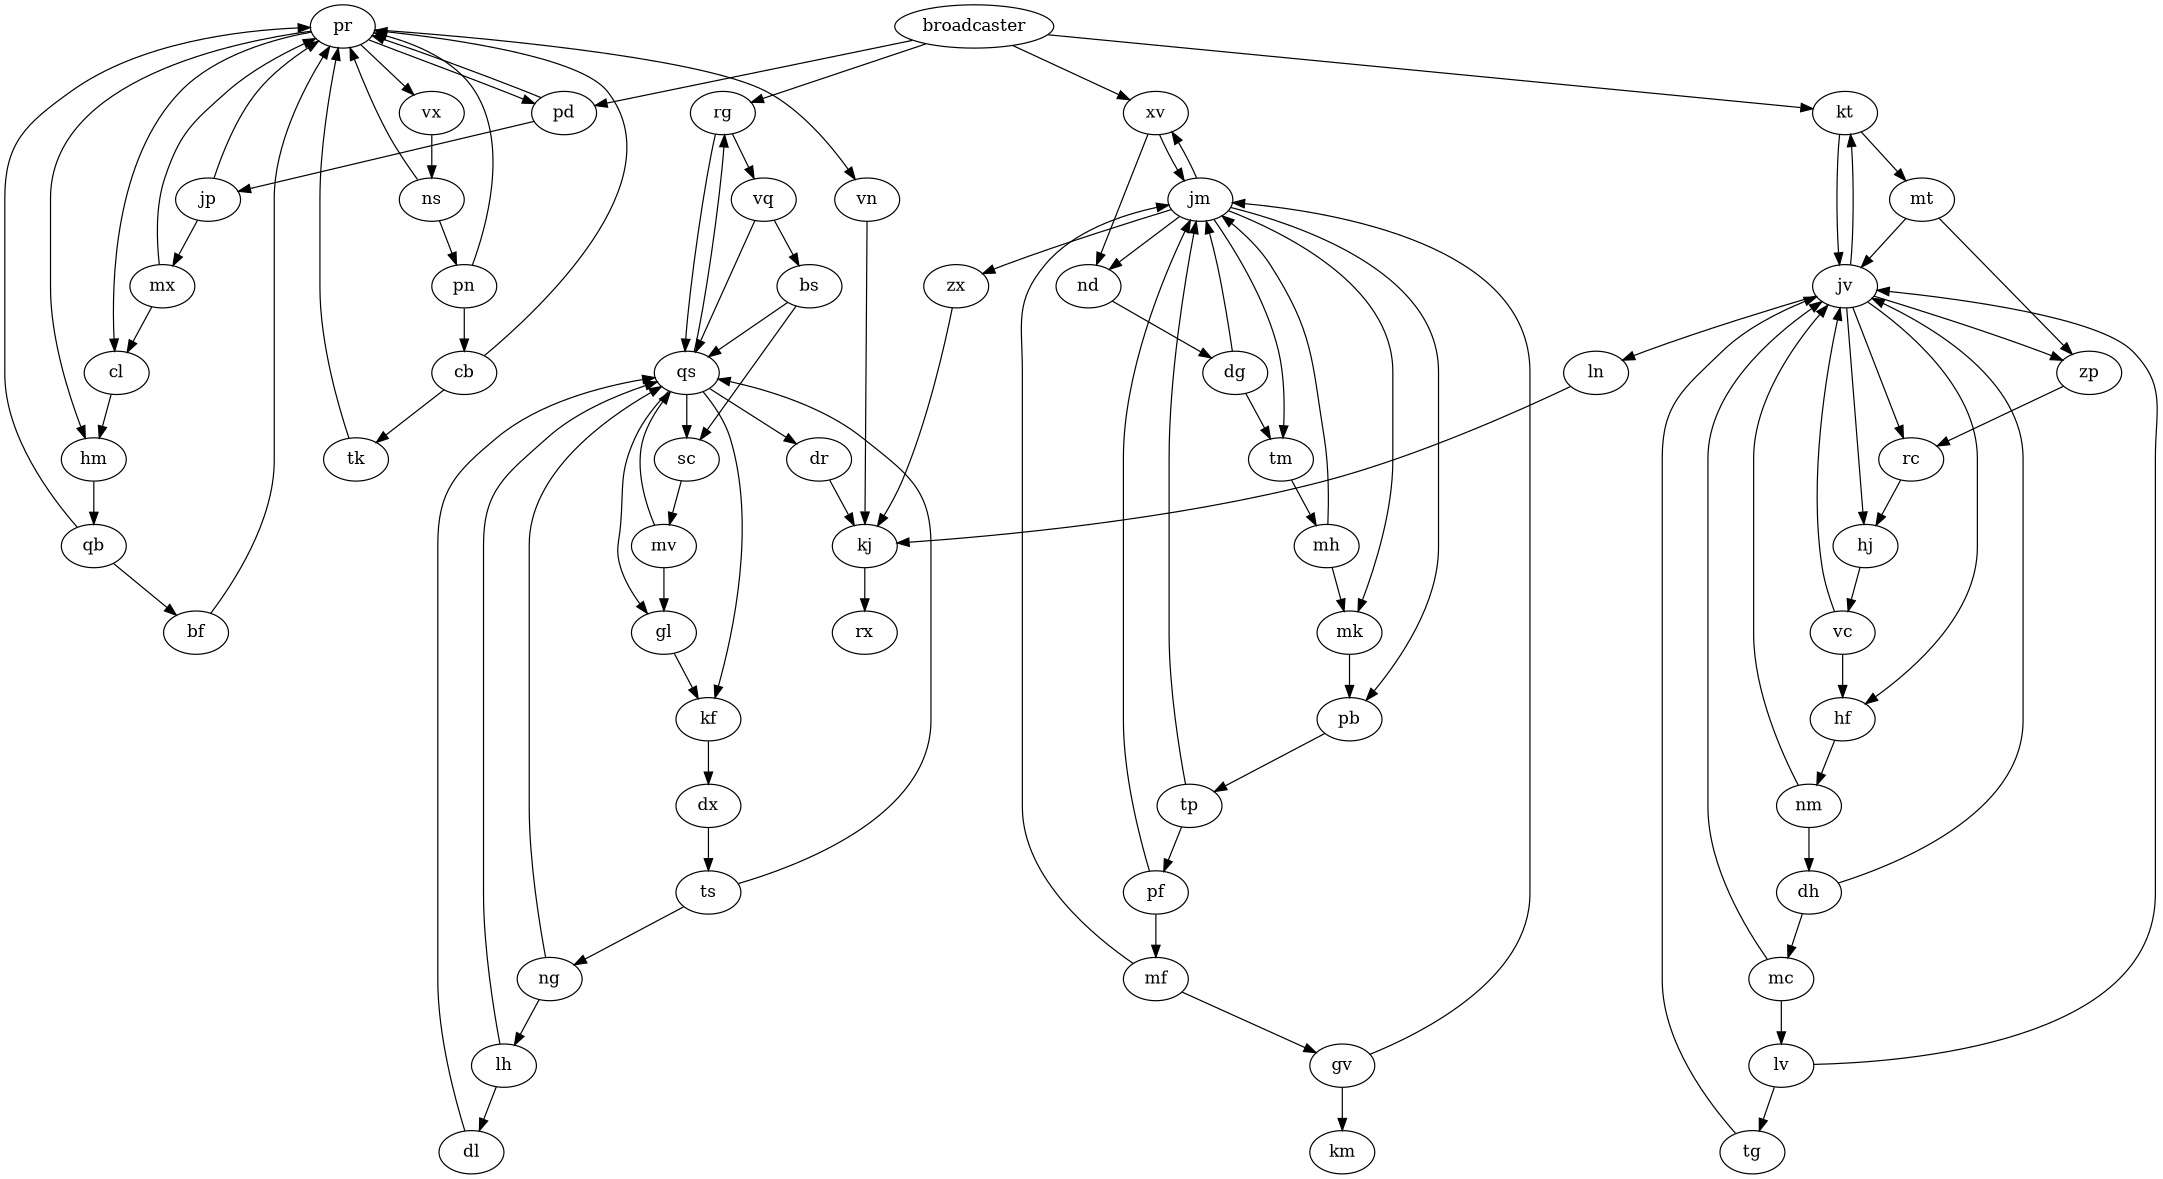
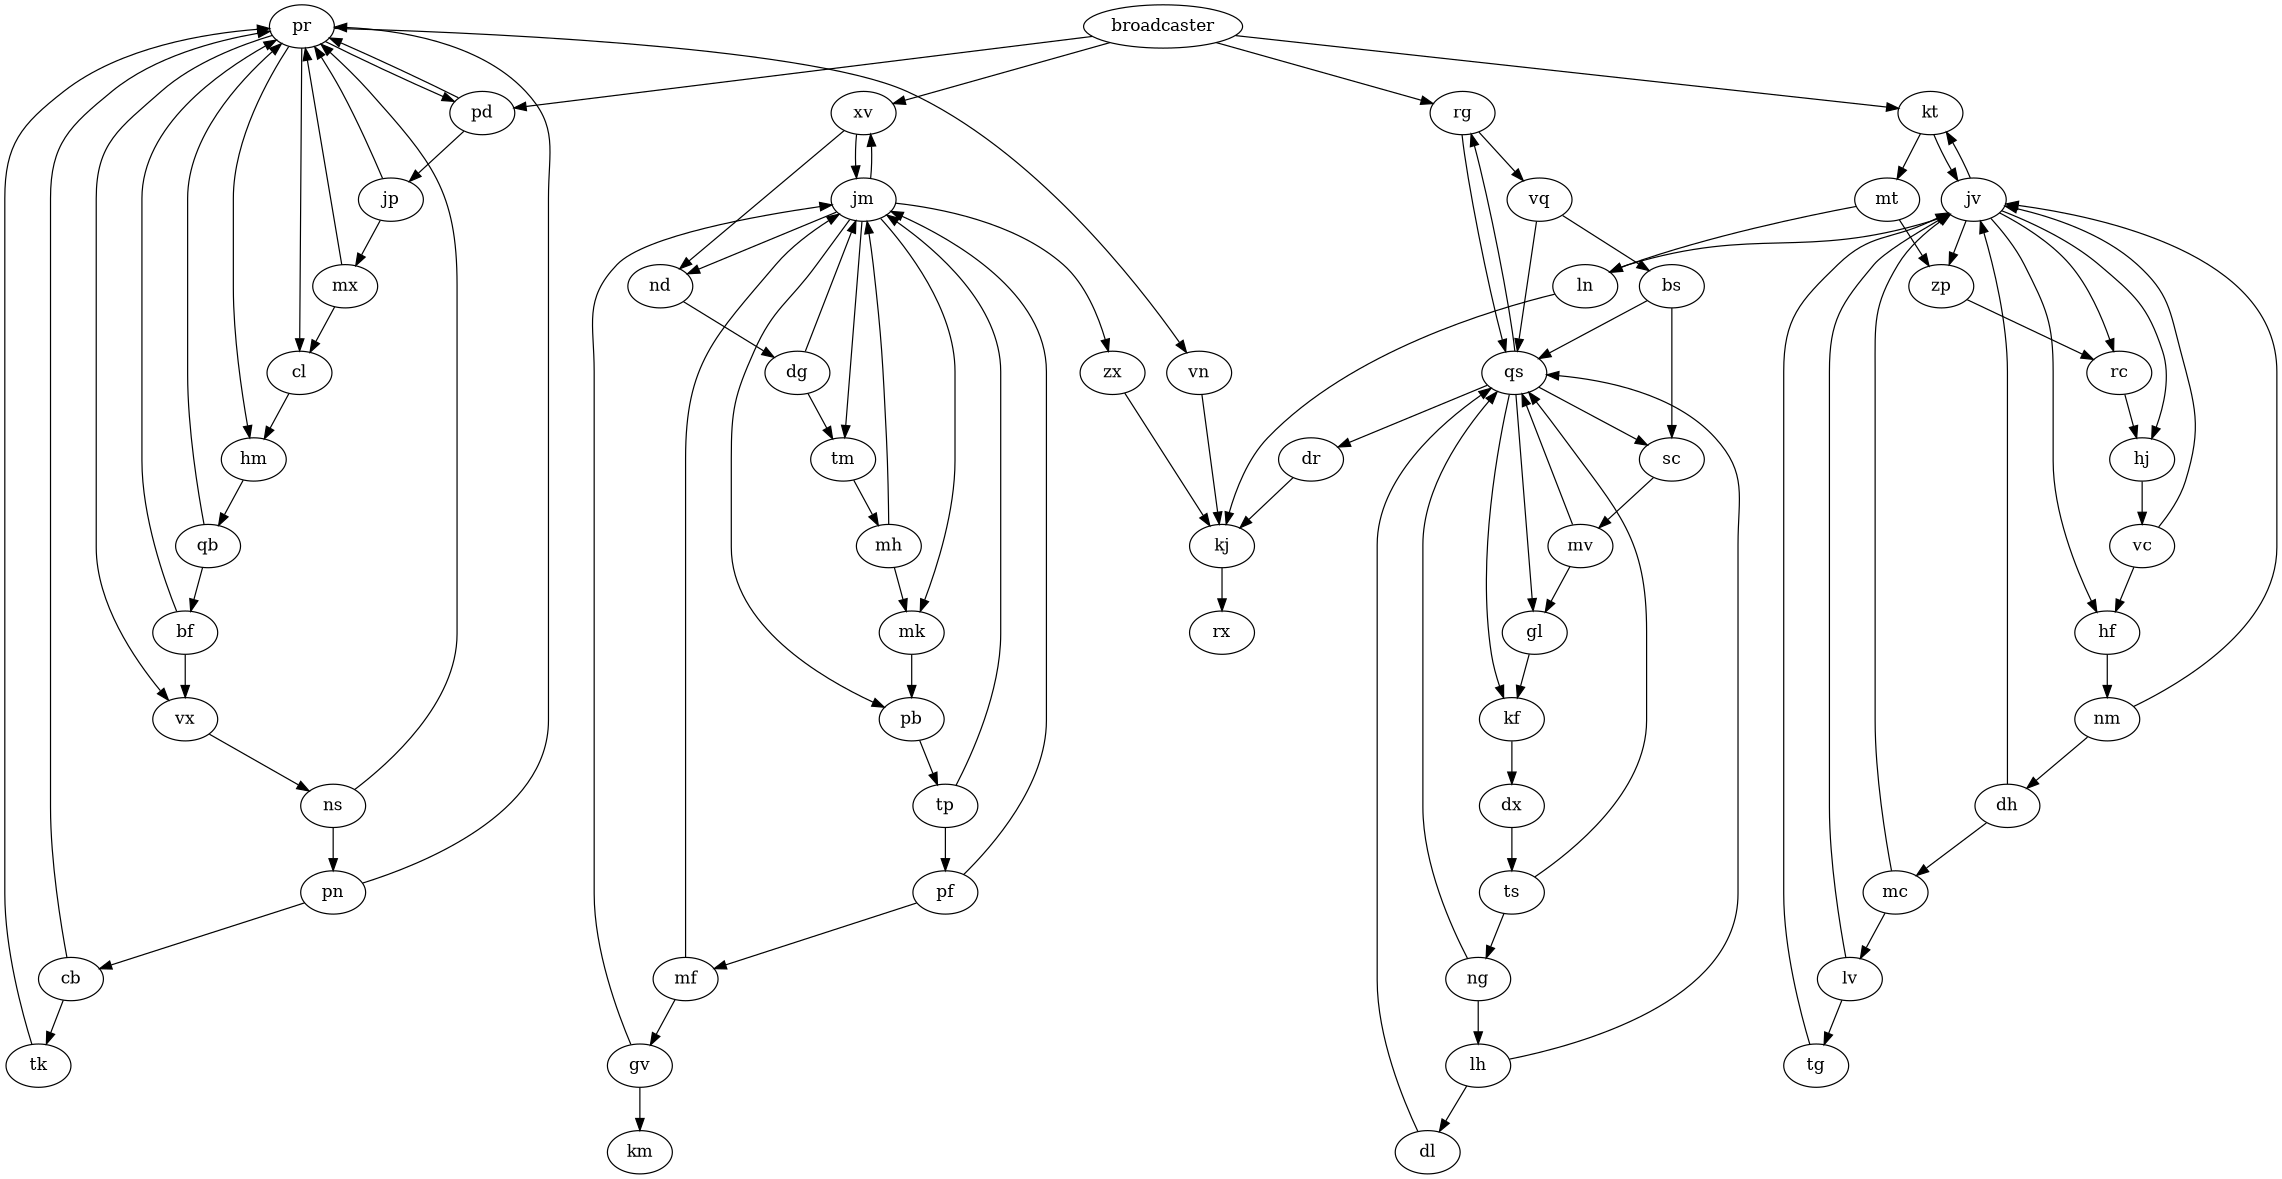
  digraph {
    pr
    pd
    vx
    vn
    cl
    hm
    jp
    ns
    kj
    qb
    mx
    pn
    rx
    bf
    nm
    dh
    jv
    mc
    zp
    ln
    kt
    hf
    hj
    rc
    lv
    mt
    vc
    tg
    dg
    tm
    jm
    mh
    nd
    xv
    zx
    pb
    mk
    tp
    dr
    dx
    ts
    qs
    ng
    kf
    sc
    rg
    gl
    lh
    mv
    vq
    bs
    dl
    pf
    mf
    gv
    km
    cb
    tk
    broadcaster
    pr -> pd
    pr -> vx
    pr -> vn
    pr -> cl
    pr -> hm
    pd -> pr
    pd -> jp
    vx -> ns
    vn -> kj
    cl -> hm
    hm -> qb
    jp -> pr
    jp -> mx
    ns -> pr
    ns -> pn
    kj -> rx
    qb -> pr
    qb -> bf
    mx -> pr
    mx -> cl
    pn -> pr
    pn -> cb
    bf -> pr
+   bf -> vx
    nm -> dh
    nm -> jv
    dh -> jv
    dh -> mc
    jv -> zp
    jv -> ln
    jv -> kt
    jv -> hf
    jv -> hj
    jv -> rc
    mc -> jv
    mc -> lv
    zp -> rc
    ln -> kj
    kt -> jv
    kt -> mt
    hf -> nm
    hj -> vc
    rc -> hj
    lv -> jv
    lv -> tg
-   mt -> jv
+   mt -> ln
    mt -> zp
    vc -> jv
    vc -> hf
    tg -> jv
    dg -> tm
    dg -> jm
    tm -> mh
    jm -> tm
    jm -> nd
    jm -> xv
    jm -> zx
    jm -> pb
    jm -> mk
    mh -> jm
    mh -> mk
    nd -> dg
    xv -> jm
    xv -> nd
    zx -> kj
    pb -> tp
    mk -> pb
    tp -> jm
    tp -> pf
    dr -> kj
    dx -> ts
    ts -> qs
    ts -> ng
    qs -> dr
    qs -> kf
    qs -> sc
    qs -> rg
    qs -> gl
    ng -> qs
    ng -> lh
    kf -> dx
    sc -> mv
    rg -> qs
    rg -> vq
    gl -> kf
    lh -> qs
    lh -> dl
    mv -> qs
    mv -> gl
    vq -> qs
    vq -> bs
    bs -> qs
    bs -> sc
    dl -> qs
    pf -> jm
    pf -> mf
    mf -> jm
    mf -> gv
    gv -> jm
    gv -> km
    cb -> pr
    cb -> tk
    tk -> pr
    broadcaster -> pd
    broadcaster -> kt
    broadcaster -> xv
    broadcaster -> rg
  }
